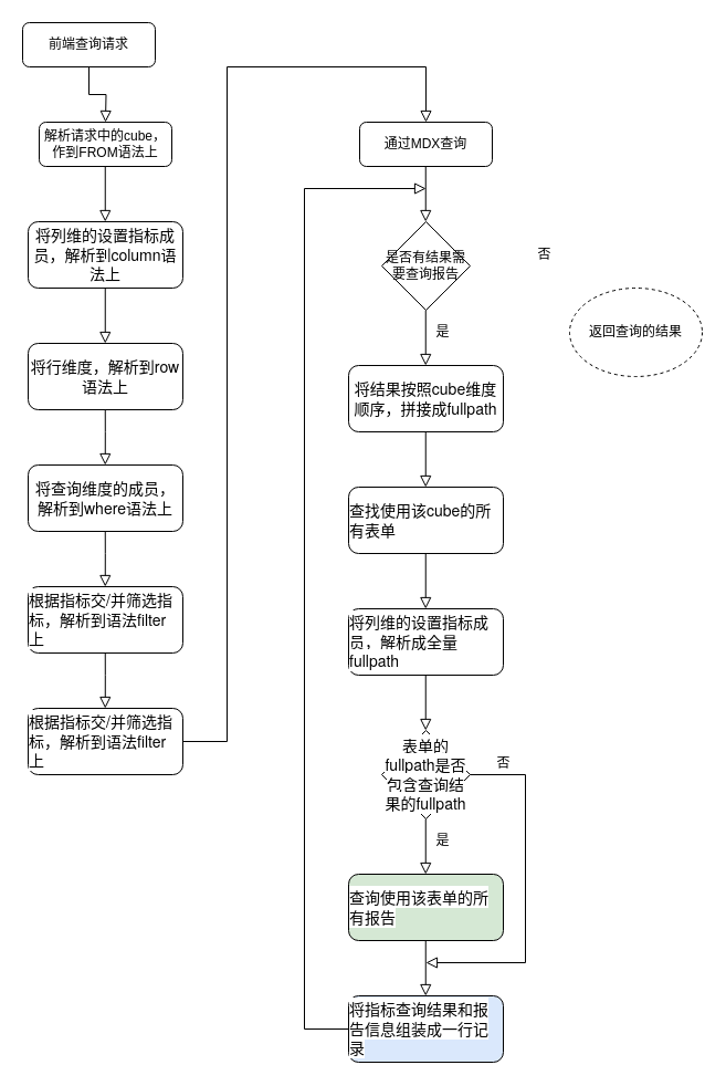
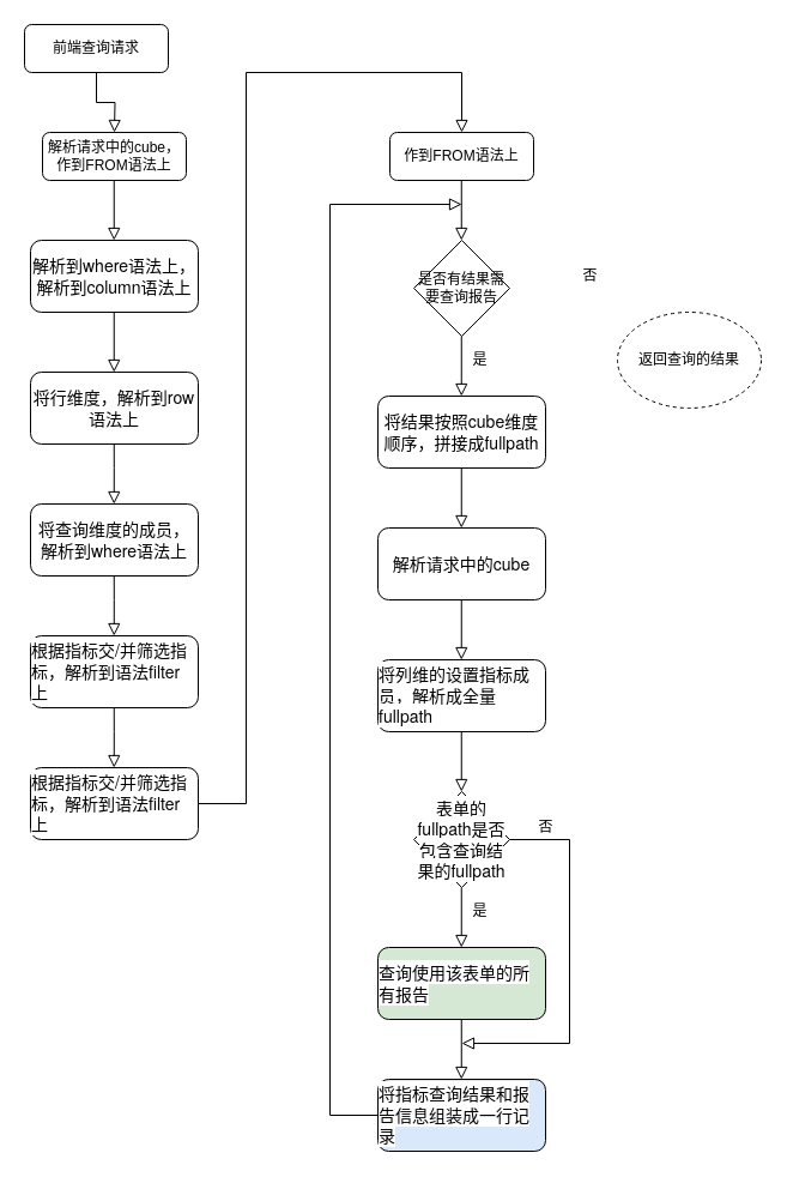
  <mxCell id="0" />
  <mxCell id="1" parent="0" />
  <mxCell id="2" value="" style="rounded=0;html=1;jettySize=auto;orthogonalLoop=1;fontSize=11;endArrow=block;endFill=0;endSize=8;strokeWidth=1;shadow=0;labelBackgroundColor=none;edgeStyle=orthogonalEdgeStyle;" parent="1" source="3" edge="1"><mxGeometry relative="1" as="geometry"><mxPoint x="95" y="110" as="targetPoint" /></mxGeometry></mxCell>
  <mxCell id="3" value="前端查询请求" style="rounded=1;whiteSpace=wrap;html=1;fontSize=12;glass=0;strokeWidth=1;shadow=0;" parent="1" vertex="1"><mxGeometry x="20" y="20" width="120" height="40" as="geometry" /></mxCell>
  <mxCell id="4" value="解析请求中的cube，作到FROM语法上" style="rounded=1;whiteSpace=wrap;html=1;fontSize=12;glass=0;strokeWidth=1;shadow=0;" parent="1" vertex="1"><mxGeometry x="35" y="110" width="120" height="40" as="geometry" /></mxCell>
- <mxCell id="5" value="&lt;span style=&quot;font-family: &amp;#34;helvetica neue&amp;#34; , &amp;#34;helvetica neue&amp;#34; , &amp;#34;helvetica&amp;#34; , &amp;#34;arial&amp;#34; , &amp;#34;lantinghei sc&amp;#34; , &amp;#34;hiragino sans gb&amp;#34; , &amp;#34;microsoft yahei&amp;#34; , sans-serif ; font-size: 14px ; text-align: left ; background-color: rgb(255 , 255 , 255)&quot;&gt;将列维的设置指标成员，解析到column语法上&lt;/span&gt;" style="rounded=1;whiteSpace=wrap;html=1;fontSize=12;glass=0;strokeWidth=1;shadow=0;" parent="1" vertex="1"><mxGeometry x="25" y="200" width="140" height="60" as="geometry" /></mxCell>
+ <mxCell id="5" value="&lt;span style=&quot;font-family: &amp;#34;helvetica neue&amp;#34; , &amp;#34;helvetica neue&amp;#34; , &amp;#34;helvetica&amp;#34; , &amp;#34;arial&amp;#34; , &amp;#34;lantinghei sc&amp;#34; , &amp;#34;hiragino sans gb&amp;#34; , &amp;#34;microsoft yahei&amp;#34; , sans-serif ; font-size: 14px ; text-align: left ; background-color: rgb(255 , 255 , 255)&quot;&gt;解析到where语法上，解析到column语法上&lt;/span&gt;" style="rounded=1;whiteSpace=wrap;html=1;fontSize=12;glass=0;strokeWidth=1;shadow=0;" parent="1" vertex="1"><mxGeometry x="25" y="200" width="140" height="60" as="geometry" /></mxCell>
  <mxCell id="6" value="" style="rounded=0;html=1;jettySize=auto;orthogonalLoop=1;fontSize=11;endArrow=block;endFill=0;endSize=8;strokeWidth=1;shadow=0;labelBackgroundColor=none;edgeStyle=orthogonalEdgeStyle;" edge="1" parent="1"><mxGeometry relative="1" as="geometry"><mxPoint x="94.76" y="150" as="sourcePoint" /><mxPoint x="94.76" y="200" as="targetPoint" /></mxGeometry></mxCell>
  <mxCell id="7" value="" style="rounded=0;html=1;jettySize=auto;orthogonalLoop=1;fontSize=11;endArrow=block;endFill=0;endSize=8;strokeWidth=1;shadow=0;labelBackgroundColor=none;edgeStyle=orthogonalEdgeStyle;" edge="1" parent="1"><mxGeometry relative="1" as="geometry"><mxPoint x="94.76" y="260" as="sourcePoint" /><mxPoint x="94.76" y="310" as="targetPoint" /></mxGeometry></mxCell>
  <mxCell id="8" value="&lt;span style=&quot;font-family: &amp;#34;helvetica neue&amp;#34; , &amp;#34;helvetica neue&amp;#34; , &amp;#34;helvetica&amp;#34; , &amp;#34;arial&amp;#34; , &amp;#34;lantinghei sc&amp;#34; , &amp;#34;hiragino sans gb&amp;#34; , &amp;#34;microsoft yahei&amp;#34; , sans-serif ; font-size: 14px ; text-align: left ; background-color: rgb(255 , 255 , 255)&quot;&gt;将行维度，解析到row语法上&lt;/span&gt;" style="rounded=1;whiteSpace=wrap;html=1;fontSize=12;glass=0;strokeWidth=1;shadow=0;" vertex="1" parent="1"><mxGeometry x="25" y="310" width="140" height="60" as="geometry" /></mxCell>
  <mxCell id="9" value="" style="rounded=0;html=1;jettySize=auto;orthogonalLoop=1;fontSize=11;endArrow=block;endFill=0;endSize=8;strokeWidth=1;shadow=0;labelBackgroundColor=none;edgeStyle=orthogonalEdgeStyle;" edge="1" parent="1"><mxGeometry relative="1" as="geometry"><mxPoint x="94.76" y="370" as="sourcePoint" /><mxPoint x="94.76" y="420" as="targetPoint" /><Array as="points"><mxPoint x="95" y="390" /><mxPoint x="95" y="390" /></Array></mxGeometry></mxCell>
  <mxCell id="10" value="&lt;span style=&quot;font-family: &amp;#34;helvetica neue&amp;#34; , &amp;#34;helvetica neue&amp;#34; , &amp;#34;helvetica&amp;#34; , &amp;#34;arial&amp;#34; , &amp;#34;lantinghei sc&amp;#34; , &amp;#34;hiragino sans gb&amp;#34; , &amp;#34;microsoft yahei&amp;#34; , sans-serif ; font-size: 14px ; text-align: left ; background-color: rgb(255 , 255 , 255)&quot;&gt;将查询维度的成员，解析到where语法上&lt;/span&gt;" style="rounded=1;whiteSpace=wrap;html=1;fontSize=12;glass=0;strokeWidth=1;shadow=0;" vertex="1" parent="1"><mxGeometry x="25" y="420" width="140" height="60" as="geometry" /></mxCell>
  <mxCell id="11" value="" style="rounded=0;html=1;jettySize=auto;orthogonalLoop=1;fontSize=11;endArrow=block;endFill=0;endSize=8;strokeWidth=1;shadow=0;labelBackgroundColor=none;edgeStyle=orthogonalEdgeStyle;" edge="1" parent="1"><mxGeometry relative="1" as="geometry"><mxPoint x="94.76" y="480" as="sourcePoint" /><mxPoint x="94.76" y="530" as="targetPoint" /><Array as="points"><mxPoint x="95" y="500" /><mxPoint x="95" y="500" /></Array></mxGeometry></mxCell>
  <mxCell id="12" value="&lt;div style=&quot;text-align: left&quot;&gt;&lt;font face=&quot;helvetica neue, helvetica neue, helvetica, arial, lantinghei sc, hiragino sans gb, microsoft yahei, sans-serif&quot;&gt;&lt;span style=&quot;font-size: 14px ; background-color: rgb(255 , 255 , 255)&quot;&gt;根据指标交/并筛选指标，解析到语法filter上&lt;/span&gt;&lt;/font&gt;&lt;/div&gt;" style="rounded=1;whiteSpace=wrap;html=1;fontSize=12;glass=0;strokeWidth=1;shadow=0;" vertex="1" parent="1"><mxGeometry x="25" y="530" width="140" height="60" as="geometry" /></mxCell>
  <mxCell id="13" value="" style="rounded=0;html=1;jettySize=auto;orthogonalLoop=1;fontSize=11;endArrow=block;endFill=0;endSize=8;strokeWidth=1;shadow=0;labelBackgroundColor=none;edgeStyle=orthogonalEdgeStyle;" edge="1" parent="1"><mxGeometry relative="1" as="geometry"><mxPoint x="94.76" y="590" as="sourcePoint" /><mxPoint x="94.76" y="640" as="targetPoint" /><Array as="points"><mxPoint x="95" y="610" /><mxPoint x="95" y="610" /></Array></mxGeometry></mxCell>
  <mxCell id="14" value="&lt;div style=&quot;text-align: left&quot;&gt;&lt;font face=&quot;helvetica neue, helvetica neue, helvetica, arial, lantinghei sc, hiragino sans gb, microsoft yahei, sans-serif&quot;&gt;&lt;span style=&quot;font-size: 14px ; background-color: rgb(255 , 255 , 255)&quot;&gt;根据指标交/并筛选指标，解析到语法filter上&lt;/span&gt;&lt;/font&gt;&lt;/div&gt;" style="rounded=1;whiteSpace=wrap;html=1;fontSize=12;glass=0;strokeWidth=1;shadow=0;" vertex="1" parent="1"><mxGeometry x="25" y="640" width="140" height="60" as="geometry" /></mxCell>
- <mxCell id="15" value="通过MDX查询" style="rounded=1;whiteSpace=wrap;html=1;fontSize=12;glass=0;strokeWidth=1;shadow=0;" vertex="1" parent="1"><mxGeometry x="325" y="110" width="120" height="40" as="geometry" /></mxCell>
+ <mxCell id="15" value="作到FROM语法上" style="rounded=1;whiteSpace=wrap;html=1;fontSize=12;glass=0;strokeWidth=1;shadow=0;" vertex="1" parent="1"><mxGeometry x="325" y="110" width="120" height="40" as="geometry" /></mxCell>
  <mxCell id="16" value="" style="rounded=0;html=1;jettySize=auto;orthogonalLoop=1;fontSize=11;endArrow=block;endFill=0;endSize=8;strokeWidth=1;shadow=0;labelBackgroundColor=none;edgeStyle=orthogonalEdgeStyle;exitX=1;exitY=0.5;exitDx=0;exitDy=0;entryX=0.5;entryY=0;entryDx=0;entryDy=0;" edge="1" parent="1" source="14" target="15"><mxGeometry relative="1" as="geometry"><mxPoint x="205" y="645" as="sourcePoint" /><mxPoint x="385" y="60" as="targetPoint" /><Array as="points"><mxPoint x="205" y="670" /><mxPoint x="205" y="60" /><mxPoint x="385" y="60" /></Array></mxGeometry></mxCell>
  <mxCell id="17" value="是否有结果需要查询报告" style="rhombus;whiteSpace=wrap;html=1;" vertex="1" parent="1"><mxGeometry x="345" y="200" width="80" height="80" as="geometry" /></mxCell>
  <mxCell id="18" value="&lt;span style=&quot;font-family: &amp;#34;helvetica neue&amp;#34; , &amp;#34;helvetica neue&amp;#34; , &amp;#34;helvetica&amp;#34; , &amp;#34;arial&amp;#34; , &amp;#34;lantinghei sc&amp;#34; , &amp;#34;hiragino sans gb&amp;#34; , &amp;#34;microsoft yahei&amp;#34; , sans-serif ; font-size: 14px ; text-align: left ; background-color: rgb(255 , 255 , 255)&quot;&gt;将结果按照cube维度顺序，拼接成fullpath&lt;/span&gt;" style="rounded=1;whiteSpace=wrap;html=1;fontSize=12;glass=0;strokeWidth=1;shadow=0;" vertex="1" parent="1"><mxGeometry x="315" y="330" width="140" height="60" as="geometry" /></mxCell>
  <mxCell id="19" value="" style="rounded=0;html=1;jettySize=auto;orthogonalLoop=1;fontSize=11;endArrow=block;endFill=0;endSize=8;strokeWidth=1;shadow=0;labelBackgroundColor=none;edgeStyle=orthogonalEdgeStyle;" edge="1" parent="1"><mxGeometry relative="1" as="geometry"><mxPoint x="384.76" y="280" as="sourcePoint" /><mxPoint x="384.76" y="330" as="targetPoint" /></mxGeometry></mxCell>
- <mxCell id="20" value="&lt;div style=&quot;text-align: left&quot;&gt;&lt;font face=&quot;helvetica neue, helvetica neue, helvetica, arial, lantinghei sc, hiragino sans gb, microsoft yahei, sans-serif&quot;&gt;&lt;span style=&quot;font-size: 14px ; background-color: rgb(255 , 255 , 255)&quot;&gt;查找使用该cube的所有表单&lt;/span&gt;&lt;/font&gt;&lt;/div&gt;" style="rounded=1;whiteSpace=wrap;html=1;fontSize=12;glass=0;strokeWidth=1;shadow=0;" vertex="1" parent="1"><mxGeometry x="315" y="440" width="140" height="60" as="geometry" /></mxCell>
+ <mxCell id="20" value="&lt;div style=&quot;text-align: left&quot;&gt;&lt;font face=&quot;helvetica neue, helvetica neue, helvetica, arial, lantinghei sc, hiragino sans gb, microsoft yahei, sans-serif&quot;&gt;&lt;span style=&quot;font-size: 14px ; background-color: rgb(255 , 255 , 255)&quot;&gt;解析请求中的cube&lt;/span&gt;&lt;/font&gt;&lt;/div&gt;" style="rounded=1;whiteSpace=wrap;html=1;fontSize=12;glass=0;strokeWidth=1;shadow=0;" vertex="1" parent="1"><mxGeometry x="315" y="440" width="140" height="60" as="geometry" /></mxCell>
  <mxCell id="21" value="" style="rounded=0;html=1;jettySize=auto;orthogonalLoop=1;fontSize=11;endArrow=block;endFill=0;endSize=8;strokeWidth=1;shadow=0;labelBackgroundColor=none;edgeStyle=orthogonalEdgeStyle;" edge="1" parent="1"><mxGeometry relative="1" as="geometry"><mxPoint x="384.76" y="390" as="sourcePoint" /><mxPoint x="384.76" y="440" as="targetPoint" /></mxGeometry></mxCell>
  <mxCell id="22" value="" style="rounded=0;html=1;jettySize=auto;orthogonalLoop=1;fontSize=11;endArrow=block;endFill=0;endSize=8;strokeWidth=1;shadow=0;labelBackgroundColor=none;edgeStyle=orthogonalEdgeStyle;" edge="1" parent="1"><mxGeometry relative="1" as="geometry"><mxPoint x="384.76" y="500" as="sourcePoint" /><mxPoint x="384.76" y="550" as="targetPoint" /></mxGeometry></mxCell>
  <mxCell id="23" value="&lt;div style=&quot;text-align: left&quot;&gt;&lt;span style=&quot;font-family: &amp;#34;helvetica neue&amp;#34; , &amp;#34;helvetica neue&amp;#34; , &amp;#34;helvetica&amp;#34; , &amp;#34;arial&amp;#34; , &amp;#34;lantinghei sc&amp;#34; , &amp;#34;hiragino sans gb&amp;#34; , &amp;#34;microsoft yahei&amp;#34; , sans-serif ; font-size: 14px ; background-color: rgb(255 , 255 , 255)&quot;&gt;将列维的设置指标成员，解析成全量fullpath&lt;/span&gt;&lt;br&gt;&lt;/div&gt;" style="rounded=1;whiteSpace=wrap;html=1;fontSize=12;glass=0;strokeWidth=1;shadow=0;" vertex="1" parent="1"><mxGeometry x="315" y="550" width="140" height="60" as="geometry" /></mxCell>
  <mxCell id="24" value="" style="rounded=0;html=1;jettySize=auto;orthogonalLoop=1;fontSize=11;endArrow=block;endFill=0;endSize=8;strokeWidth=1;shadow=0;labelBackgroundColor=none;edgeStyle=orthogonalEdgeStyle;" edge="1" parent="1"><mxGeometry relative="1" as="geometry"><mxPoint x="384.76" y="150" as="sourcePoint" /><mxPoint x="384.76" y="200" as="targetPoint" /></mxGeometry></mxCell>
  <mxCell id="25" value="" style="rounded=0;html=1;jettySize=auto;orthogonalLoop=1;fontSize=11;endArrow=block;endFill=0;endSize=8;strokeWidth=1;shadow=0;labelBackgroundColor=none;edgeStyle=orthogonalEdgeStyle;" edge="1" parent="1"><mxGeometry relative="1" as="geometry"><mxPoint x="384.76" y="610" as="sourcePoint" /><mxPoint x="384.76" y="660" as="targetPoint" /></mxGeometry></mxCell>
  <mxCell id="26" value="&lt;span style=&quot;font-family: &amp;#34;helvetica neue&amp;#34; , &amp;#34;helvetica neue&amp;#34; , &amp;#34;helvetica&amp;#34; , &amp;#34;arial&amp;#34; , &amp;#34;lantinghei sc&amp;#34; , &amp;#34;hiragino sans gb&amp;#34; , &amp;#34;microsoft yahei&amp;#34; , sans-serif ; font-size: 14px ; text-align: left ; white-space: normal ; background-color: rgb(255 , 255 , 255)&quot;&gt;表单的fullpath是否包含查询结果的fullpath&lt;/span&gt;" style="rhombus;whiteSpace=wrap;html=1;" vertex="1" parent="1"><mxGeometry x="345" y="660" width="80" height="80" as="geometry" /></mxCell>
  <mxCell id="27" value="" style="rounded=0;html=1;jettySize=auto;orthogonalLoop=1;fontSize=11;endArrow=block;endFill=0;endSize=8;strokeWidth=1;shadow=0;labelBackgroundColor=none;edgeStyle=orthogonalEdgeStyle;" edge="1" parent="1"><mxGeometry relative="1" as="geometry"><mxPoint x="384.76" y="740" as="sourcePoint" /><mxPoint x="384.76" y="790" as="targetPoint" /></mxGeometry></mxCell>
  <mxCell id="28" value="&lt;div style=&quot;text-align: left&quot;&gt;&lt;span style=&quot;font-family: &amp;#34;helvetica neue&amp;#34; , &amp;#34;helvetica neue&amp;#34; , &amp;#34;helvetica&amp;#34; , &amp;#34;arial&amp;#34; , &amp;#34;lantinghei sc&amp;#34; , &amp;#34;hiragino sans gb&amp;#34; , &amp;#34;microsoft yahei&amp;#34; , sans-serif ; font-size: 14px ; background-color: rgb(255 , 255 , 255)&quot;&gt;查询使用该表单的所有报告&lt;/span&gt;&lt;br&gt;&lt;/div&gt;" style="rounded=1;whiteSpace=wrap;html=1;fontSize=12;glass=0;strokeWidth=1;shadow=0;fillColor=#d5e8d4;" vertex="1" parent="1"><mxGeometry x="315" y="790" width="140" height="60" as="geometry" /></mxCell>
  <mxCell id="29" value="&lt;div style=&quot;text-align: left&quot;&gt;&lt;span style=&quot;font-family: &amp;#34;helvetica neue&amp;#34; , &amp;#34;helvetica neue&amp;#34; , &amp;#34;helvetica&amp;#34; , &amp;#34;arial&amp;#34; , &amp;#34;lantinghei sc&amp;#34; , &amp;#34;hiragino sans gb&amp;#34; , &amp;#34;microsoft yahei&amp;#34; , sans-serif ; font-size: 14px ; background-color: rgb(255 , 255 , 255)&quot;&gt;将指标查询结果和报告信息组装成一行记录&lt;/span&gt;&lt;br&gt;&lt;/div&gt;" style="rounded=1;whiteSpace=wrap;html=1;fontSize=12;glass=0;strokeWidth=1;shadow=0;fillColor=#dae8fc;" vertex="1" parent="1"><mxGeometry x="315" y="900" width="140" height="60" as="geometry" /></mxCell>
  <mxCell id="30" value="" style="rounded=0;html=1;jettySize=auto;orthogonalLoop=1;fontSize=11;endArrow=block;endFill=0;endSize=8;strokeWidth=1;shadow=0;labelBackgroundColor=none;edgeStyle=orthogonalEdgeStyle;" edge="1" parent="1"><mxGeometry relative="1" as="geometry"><mxPoint x="384.76" y="850" as="sourcePoint" /><mxPoint x="384.76" y="900" as="targetPoint" /></mxGeometry></mxCell>
  <mxCell id="31" value="" style="rounded=0;html=1;jettySize=auto;orthogonalLoop=1;fontSize=11;endArrow=block;endFill=0;endSize=8;strokeWidth=1;shadow=0;labelBackgroundColor=none;edgeStyle=orthogonalEdgeStyle;exitX=0;exitY=0.5;exitDx=0;exitDy=0;" edge="1" parent="1" source="29"><mxGeometry relative="1" as="geometry"><mxPoint x="275" y="920" as="sourcePoint" /><mxPoint x="385" y="170" as="targetPoint" /><Array as="points"><mxPoint x="275" y="930" /><mxPoint x="275" y="170" /></Array></mxGeometry></mxCell>
  <mxCell id="32" value="是" style="text;html=1;align=center;verticalAlign=middle;resizable=0;points=[];autosize=1;" vertex="1" parent="1"><mxGeometry x="385" y="290" width="30" height="20" as="geometry" /></mxCell>
  <mxCell id="33" value="返回查询的结果" style="ellipse;whiteSpace=wrap;html=1;dashed=1;" vertex="1" parent="1"><mxGeometry x="515" y="260" width="120" height="80" as="geometry" /></mxCell>
  <mxCell id="34" value="否" style="text;html=1;align=center;verticalAlign=middle;resizable=0;points=[];autosize=1;" vertex="1" parent="1"><mxGeometry x="477" y="220" width="30" height="20" as="geometry" /></mxCell>
  <mxCell id="35" value="是" style="text;html=1;align=center;verticalAlign=middle;resizable=0;points=[];autosize=1;" vertex="1" parent="1"><mxGeometry x="385" y="750" width="30" height="20" as="geometry" /></mxCell>
  <mxCell id="36" value="" style="rounded=0;html=1;jettySize=auto;orthogonalLoop=1;fontSize=11;endArrow=block;endFill=0;endSize=8;strokeWidth=1;shadow=0;labelBackgroundColor=none;edgeStyle=orthogonalEdgeStyle;exitX=1;exitY=0.5;exitDx=0;exitDy=0;" edge="1" parent="1" source="26"><mxGeometry relative="1" as="geometry"><mxPoint x="485" y="700" as="sourcePoint" /><mxPoint x="385" y="870" as="targetPoint" /><Array as="points"><mxPoint x="475" y="700" /><mxPoint x="475" y="870" /></Array></mxGeometry></mxCell>
  <mxCell id="37" value="否" style="text;html=1;align=center;verticalAlign=middle;resizable=0;points=[];autosize=1;" vertex="1" parent="1"><mxGeometry x="440" y="680" width="30" height="20" as="geometry" /></mxCell>
